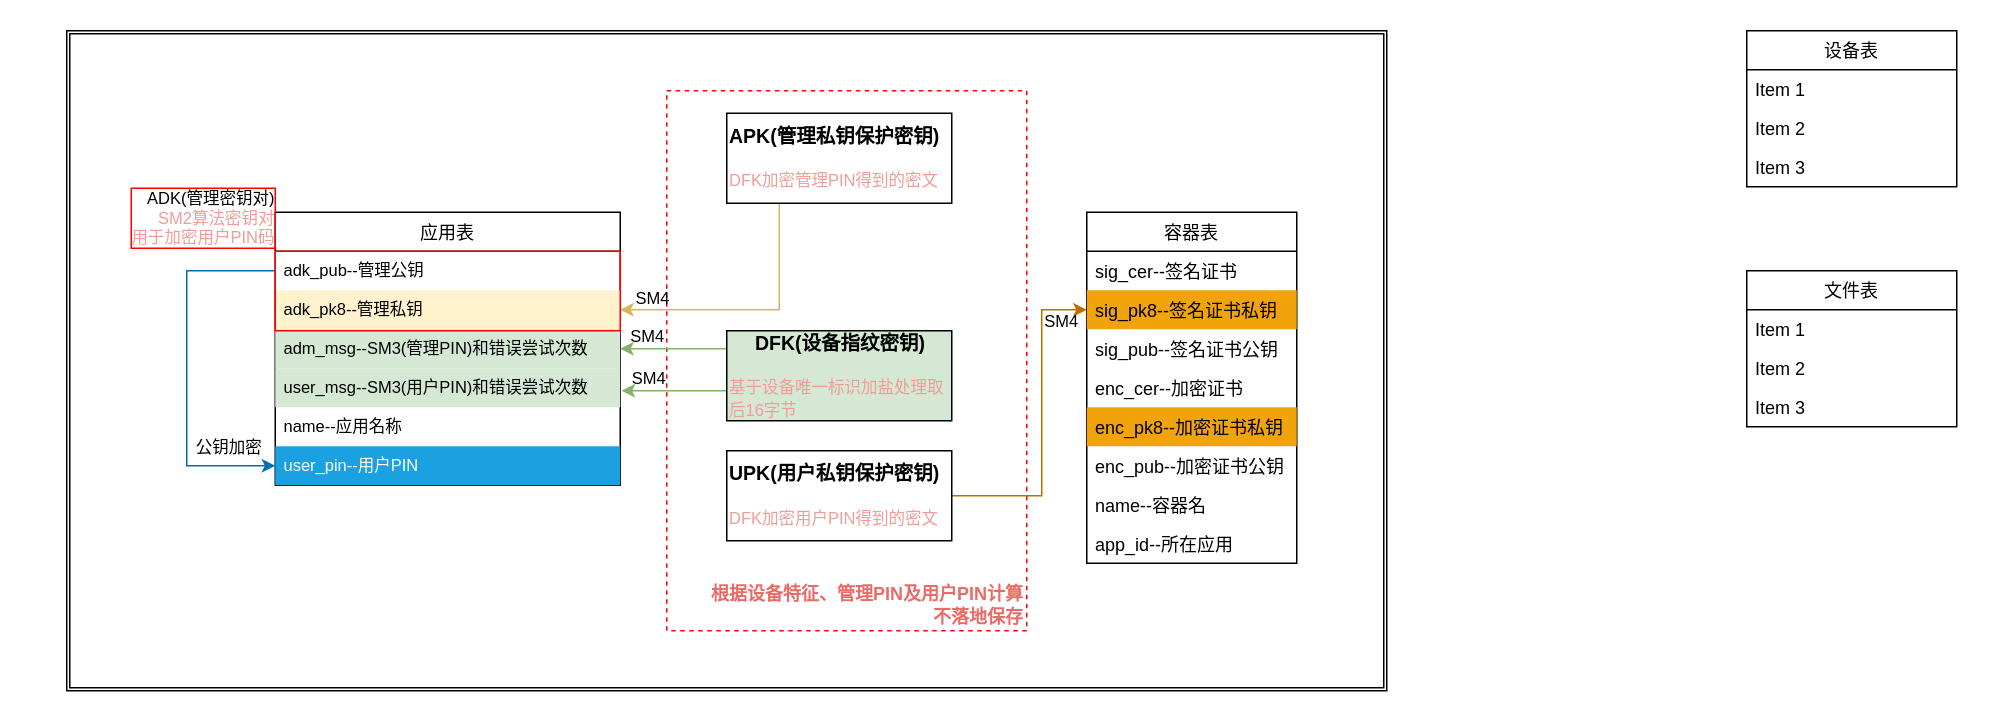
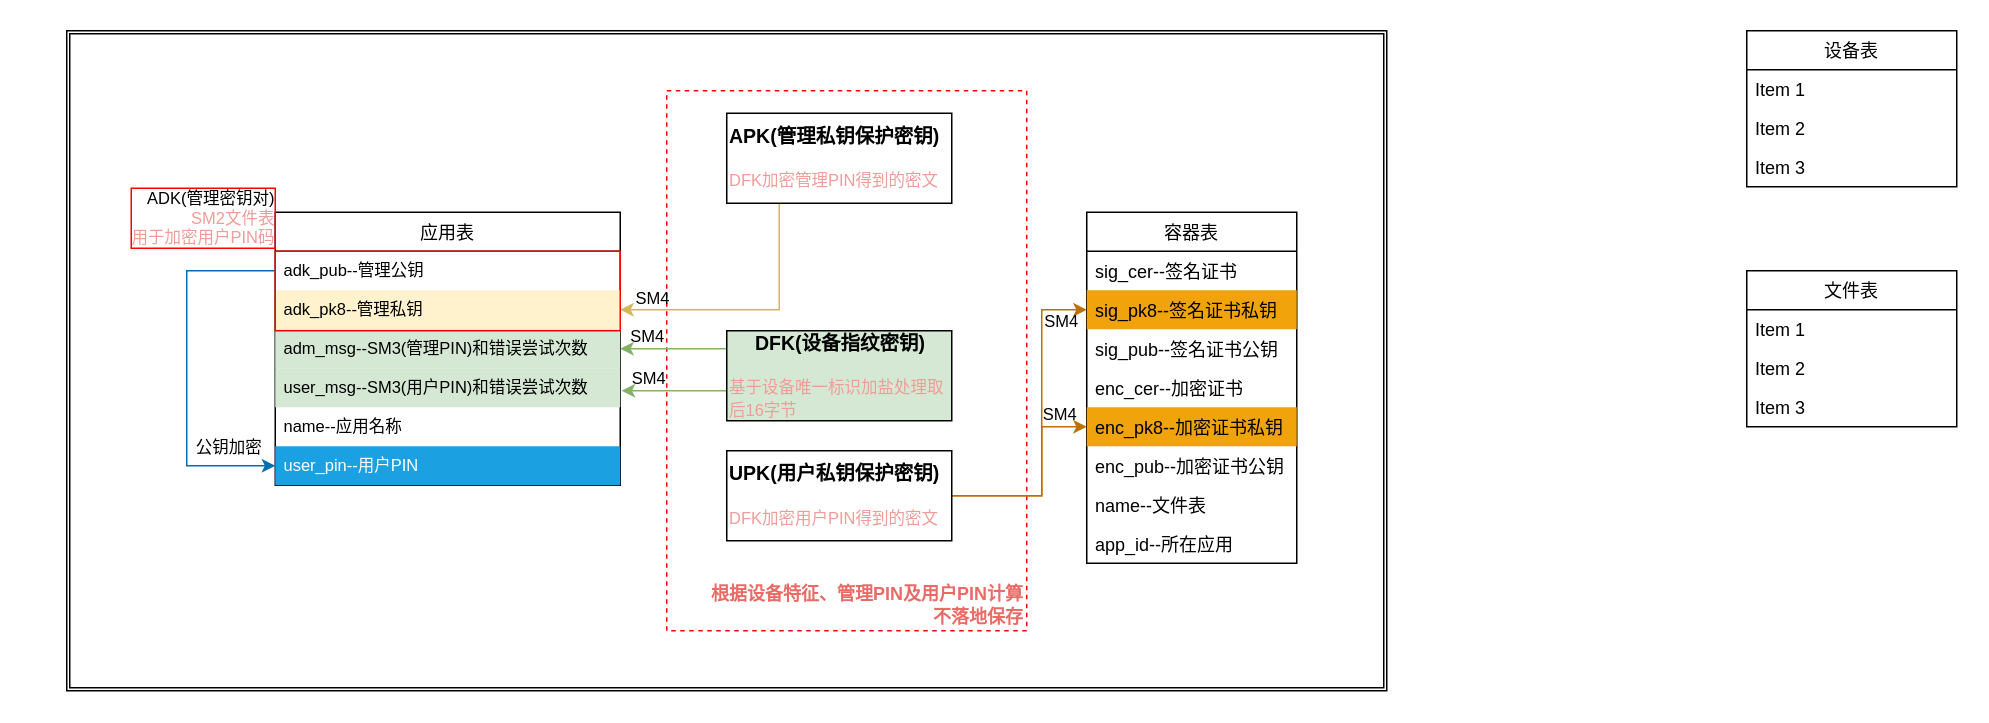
  <mxCell id="0" />
  <mxCell id="1" parent="0" />
  <mxCell id="2" value="" style="shape=ext;double=1;rounded=0;whiteSpace=wrap;html=1;shadow=0;glass=0;labelBackgroundColor=none;sketch=0;fontSize=11;fontColor=#000000;strokeWidth=1;fillColor=none;align=right;verticalAlign=bottom;" vertex="1" parent="1"><mxGeometry x="44" y="20" width="880" height="440" as="geometry" /></mxCell>
  <mxCell id="3" value="&lt;b&gt;&lt;font color=&quot;#ea6b66&quot;&gt;根据设备特征、管理PIN及用户PIN计算&lt;br&gt;不落地保存&lt;/font&gt;&lt;/b&gt;" style="rounded=0;whiteSpace=wrap;html=1;shadow=0;glass=0;labelBackgroundColor=none;sketch=0;fontColor=#000000;strokeWidth=1;align=right;verticalAlign=bottom;dashed=1;fillColor=none;strokeColor=#FF0000;" vertex="1" parent="1"><mxGeometry x="444" y="60" width="240" height="360" as="geometry" /></mxCell>
  <mxCell id="4" style="edgeStyle=orthogonalEdgeStyle;rounded=0;orthogonalLoop=1;jettySize=auto;html=1;entryX=1;entryY=0.5;entryDx=0;entryDy=0;fillColor=#d5e8d4;strokeColor=#82b366;" edge="1" parent="1" source="8" target="15"><mxGeometry relative="1" as="geometry"><Array as="points"><mxPoint x="454" y="232" /><mxPoint x="454" y="232" /></Array></mxGeometry></mxCell>
  <mxCell id="5" value="SM4" style="edgeLabel;align=center;verticalAlign=middle;resizable=0;points=[];labelBackgroundColor=none;" vertex="1" connectable="0" parent="4"><mxGeometry x="-0.183" y="-1" relative="1" as="geometry"><mxPoint x="-24" y="-8" as="offset" /></mxGeometry></mxCell>
  <mxCell id="6" style="edgeStyle=orthogonalEdgeStyle;rounded=0;orthogonalLoop=1;jettySize=auto;html=1;fillColor=#d5e8d4;strokeColor=#82b366;entryX=1.004;entryY=0.5;entryDx=0;entryDy=0;entryPerimeter=0;" edge="1" parent="1"><mxGeometry relative="1" as="geometry"><mxPoint x="484" y="260" as="sourcePoint" /><mxPoint x="413.92" y="260" as="targetPoint" /><Array as="points"><mxPoint x="464" y="260" /><mxPoint x="464" y="260" /></Array></mxGeometry></mxCell>
  <mxCell id="7" value="SM4" style="edgeLabel;align=center;verticalAlign=middle;resizable=0;points=[];labelBackgroundColor=none;labelBorderColor=none;" vertex="1" connectable="0" parent="6"><mxGeometry x="-0.194" y="4" relative="1" as="geometry"><mxPoint x="-24" y="-13" as="offset" /></mxGeometry></mxCell>
  <mxCell id="8" value="&lt;div style=&quot;text-align: center&quot;&gt;&lt;b&gt;&lt;font style=&quot;font-size: 13px&quot;&gt;DFK(设备指纹密钥)&lt;/font&gt;&lt;/b&gt;&lt;/div&gt;&lt;br&gt;&lt;font color=&quot;#f19c99&quot; style=&quot;font-size: 11px&quot;&gt;基于设备唯一标识加盐处理取后16字节&lt;/font&gt;" style="rounded=0;whiteSpace=wrap;html=1;align=left;fillColor=#d5e8d4;" vertex="1" parent="1"><mxGeometry x="484" y="220" width="150" height="60" as="geometry" /></mxCell>
  <mxCell id="9" value="SM4" style="edgeStyle=orthogonalEdgeStyle;rounded=0;orthogonalLoop=1;jettySize=auto;fillColor=#fff2cc;strokeColor=#d6b656;entryX=1;entryY=0.736;entryDx=0;entryDy=0;entryPerimeter=0;labelBackgroundColor=none;" edge="1" parent="1" source="10" target="41"><mxGeometry x="0.747" y="-8" relative="1" as="geometry"><mxPoint x="374" y="206" as="targetPoint" /><Array as="points"><mxPoint x="519" y="206" /></Array><mxPoint as="offset" /></mxGeometry></mxCell>
  <mxCell id="10" value="&lt;b&gt;&lt;font style=&quot;font-size: 13px&quot;&gt;APK(管理私钥保护密钥)&lt;br&gt;&lt;/font&gt;&lt;/b&gt;&lt;br&gt;&lt;span&gt;&lt;font style=&quot;font-size: 11px&quot; color=&quot;#f19c99&quot;&gt;DFK加密管理PIN得到的密文&lt;/font&gt;&lt;/span&gt;" style="rounded=0;whiteSpace=wrap;html=1;align=left;" vertex="1" parent="1"><mxGeometry x="484" y="75" width="150" height="60" as="geometry" /></mxCell>
  <mxCell id="11" style="edgeStyle=orthogonalEdgeStyle;rounded=0;orthogonalLoop=1;jettySize=auto;html=1;entryX=0;entryY=0.5;entryDx=0;entryDy=0;fontSize=11;fontColor=#FF0000;exitX=1;exitY=0.5;exitDx=0;exitDy=0;fillColor=#f0a30a;strokeColor=#BD7000;" edge="1" parent="1" source="14" target="26"><mxGeometry relative="1" as="geometry"><Array as="points"><mxPoint x="694" y="330" /><mxPoint x="694" y="206" /></Array></mxGeometry></mxCell>
+ <mxCell id="12" style="edgeStyle=orthogonalEdgeStyle;rounded=0;orthogonalLoop=1;jettySize=auto;html=1;entryX=0;entryY=0.5;entryDx=0;entryDy=0;fontSize=11;fontColor=#FF0000;exitX=1;exitY=0.5;exitDx=0;exitDy=0;fillColor=#f0a30a;strokeColor=#BD7000;" edge="1" parent="1" source="14" target="29"><mxGeometry relative="1" as="geometry"><Array as="points"><mxPoint x="694" y="330" /><mxPoint x="694" y="284" /></Array></mxGeometry></mxCell>
+ <mxCell id="13" value="SM4" style="edgeLabel;align=center;verticalAlign=middle;resizable=0;points=[];fontSize=11;labelBackgroundColor=none;" vertex="1" connectable="0" parent="12"><mxGeometry x="0.721" y="2" relative="1" as="geometry"><mxPoint x="1" y="-7" as="offset" /></mxGeometry></mxCell>
  <mxCell id="14" value="&lt;b&gt;&lt;font style=&quot;font-size: 13px&quot;&gt;UPK(用户私钥保护密钥)&lt;br&gt;&lt;/font&gt;&lt;/b&gt;&lt;br&gt;&lt;span&gt;&lt;font style=&quot;font-size: 11px&quot; color=&quot;#f19c99&quot;&gt;DFK加密用户PIN得到的密文&lt;/font&gt;&lt;/span&gt;" style="rounded=0;whiteSpace=wrap;html=1;align=left;" vertex="1" parent="1"><mxGeometry x="484" y="300" width="150" height="60" as="geometry" /></mxCell>
  <mxCell id="15" value="应用表" style="swimlane;fontStyle=0;childLayout=stackLayout;horizontal=1;startSize=26;horizontalStack=0;resizeParent=1;resizeParentMax=0;resizeLast=0;collapsible=1;marginBottom=0;" vertex="1" parent="1"><mxGeometry x="183" y="141" width="230" height="182" as="geometry" /></mxCell>
  <mxCell id="16" value="adk_pub--管理公钥" style="text;fillColor=none;align=left;verticalAlign=top;spacingLeft=4;spacingRight=4;overflow=hidden;rotatable=0;points=[[0,0.5],[1,0.5]];portConstraint=eastwest;fontSize=11;" vertex="1" parent="15"><mxGeometry y="26" width="230" height="26" as="geometry" /></mxCell>
  <mxCell id="17" style="edgeStyle=orthogonalEdgeStyle;rounded=0;orthogonalLoop=1;jettySize=auto;html=1;entryX=0;entryY=0.5;entryDx=0;entryDy=0;fillColor=#1ba1e2;strokeColor=#006EAF;exitX=0;exitY=0.5;exitDx=0;exitDy=0;" edge="1" parent="15" source="16" target="23"><mxGeometry relative="1" as="geometry"><mxPoint x="280" y="26" as="sourcePoint" /><Array as="points"><mxPoint x="-59" y="39" /><mxPoint x="-59" y="169" /></Array></mxGeometry></mxCell>
  <mxCell id="18" value="公钥加密" style="edgeLabel;html=1;align=center;verticalAlign=middle;resizable=0;points=[];fontColor=#000000;" vertex="1" connectable="0" parent="17"><mxGeometry x="0.765" relative="1" as="geometry"><mxPoint x="-3" y="-13" as="offset" /></mxGeometry></mxCell>
  <mxCell id="19" value="adk_pk8--管理私钥" style="text;fillColor=#fff2cc;align=left;verticalAlign=top;spacingLeft=4;spacingRight=4;overflow=hidden;rotatable=0;points=[[0,0.5],[1,0.5]];portConstraint=eastwest;fontSize=11;" vertex="1" parent="15"><mxGeometry y="52" width="230" height="26" as="geometry" /></mxCell>
  <mxCell id="20" value="adm_msg--SM3(管理PIN)和错误尝试次数" style="text;fillColor=#d5e8d4;align=left;verticalAlign=top;spacingLeft=4;spacingRight=4;overflow=hidden;rotatable=0;points=[[0,0.5],[1,0.5]];portConstraint=eastwest;fontSize=11;" vertex="1" parent="15"><mxGeometry y="78" width="230" height="26" as="geometry" /></mxCell>
  <mxCell id="21" value="user_msg--SM3(用户PIN)和错误尝试次数" style="text;fillColor=#d5e8d4;align=left;verticalAlign=top;spacingLeft=4;spacingRight=4;overflow=hidden;rotatable=0;points=[[0,0.5],[1,0.5]];portConstraint=eastwest;fontSize=11;" vertex="1" parent="15"><mxGeometry y="104" width="230" height="26" as="geometry" /></mxCell>
  <mxCell id="22" value="name--应用名称" style="text;strokeColor=none;fillColor=none;align=left;verticalAlign=top;spacingLeft=4;spacingRight=4;overflow=hidden;rotatable=0;points=[[0,0.5],[1,0.5]];portConstraint=eastwest;fontSize=11;" vertex="1" parent="15"><mxGeometry y="130" width="230" height="26" as="geometry" /></mxCell>
  <mxCell id="23" value="user_pin--用户PIN" style="text;fillColor=#1ba1e2;align=left;verticalAlign=top;spacingLeft=4;spacingRight=4;overflow=hidden;rotatable=0;points=[[0,0.5],[1,0.5]];portConstraint=eastwest;fontColor=#ffffff;fontSize=11;" vertex="1" parent="15"><mxGeometry y="156" width="230" height="26" as="geometry" /></mxCell>
  <mxCell id="24" value="容器表" style="swimlane;fontStyle=0;childLayout=stackLayout;horizontal=1;startSize=26;horizontalStack=0;resizeParent=1;resizeParentMax=0;resizeLast=0;collapsible=1;marginBottom=0;" vertex="1" parent="1"><mxGeometry x="724" y="141" width="140" height="234" as="geometry" /></mxCell>
  <mxCell id="25" value="sig_cer--签名证书" style="text;strokeColor=none;fillColor=none;align=left;verticalAlign=top;spacingLeft=4;spacingRight=4;overflow=hidden;rotatable=0;points=[[0,0.5],[1,0.5]];portConstraint=eastwest;" vertex="1" parent="24"><mxGeometry y="26" width="140" height="26" as="geometry" /></mxCell>
  <mxCell id="26" value="sig_pk8--签名证书私钥" style="text;fillColor=#f0a30a;align=left;verticalAlign=top;spacingLeft=4;spacingRight=4;overflow=hidden;rotatable=0;points=[[0,0.5],[1,0.5]];portConstraint=eastwest;fontColor=#000000;" vertex="1" parent="24"><mxGeometry y="52" width="140" height="26" as="geometry" /></mxCell>
  <mxCell id="27" value="sig_pub--签名证书公钥" style="text;strokeColor=none;fillColor=none;align=left;verticalAlign=top;spacingLeft=4;spacingRight=4;overflow=hidden;rotatable=0;points=[[0,0.5],[1,0.5]];portConstraint=eastwest;" vertex="1" parent="24"><mxGeometry y="78" width="140" height="26" as="geometry" /></mxCell>
  <mxCell id="28" value="enc_cer--加密证书" style="text;strokeColor=none;fillColor=none;align=left;verticalAlign=top;spacingLeft=4;spacingRight=4;overflow=hidden;rotatable=0;points=[[0,0.5],[1,0.5]];portConstraint=eastwest;" vertex="1" parent="24"><mxGeometry y="104" width="140" height="26" as="geometry" /></mxCell>
  <mxCell id="29" value="enc_pk8--加密证书私钥" style="text;fillColor=#f0a30a;align=left;verticalAlign=top;spacingLeft=4;spacingRight=4;overflow=hidden;rotatable=0;points=[[0,0.5],[1,0.5]];portConstraint=eastwest;fontColor=#000000;" vertex="1" parent="24"><mxGeometry y="130" width="140" height="26" as="geometry" /></mxCell>
  <mxCell id="30" value="enc_pub--加密证书公钥" style="text;strokeColor=none;fillColor=none;align=left;verticalAlign=top;spacingLeft=4;spacingRight=4;overflow=hidden;rotatable=0;points=[[0,0.5],[1,0.5]];portConstraint=eastwest;" vertex="1" parent="24"><mxGeometry y="156" width="140" height="26" as="geometry" /></mxCell>
- <mxCell id="31" value="name--容器名" style="text;strokeColor=none;fillColor=none;align=left;verticalAlign=top;spacingLeft=4;spacingRight=4;overflow=hidden;rotatable=0;points=[[0,0.5],[1,0.5]];portConstraint=eastwest;" vertex="1" parent="24"><mxGeometry y="182" width="140" height="26" as="geometry" /></mxCell>
+ <mxCell id="31" value="name--文件表" style="text;strokeColor=none;fillColor=none;align=left;verticalAlign=top;spacingLeft=4;spacingRight=4;overflow=hidden;rotatable=0;points=[[0,0.5],[1,0.5]];portConstraint=eastwest;" vertex="1" parent="24"><mxGeometry y="182" width="140" height="26" as="geometry" /></mxCell>
  <mxCell id="32" value="app_id--所在应用" style="text;strokeColor=none;fillColor=none;align=left;verticalAlign=top;spacingLeft=4;spacingRight=4;overflow=hidden;rotatable=0;points=[[0,0.5],[1,0.5]];portConstraint=eastwest;" vertex="1" parent="24"><mxGeometry y="208" width="140" height="26" as="geometry" /></mxCell>
  <mxCell id="33" value="设备表" style="swimlane;fontStyle=0;childLayout=stackLayout;horizontal=1;startSize=26;horizontalStack=0;resizeParent=1;resizeParentMax=0;resizeLast=0;collapsible=1;marginBottom=0;" vertex="1" parent="1"><mxGeometry x="1164" y="20" width="140" height="104" as="geometry" /></mxCell>
  <mxCell id="34" value="Item 1" style="text;strokeColor=none;fillColor=none;align=left;verticalAlign=top;spacingLeft=4;spacingRight=4;overflow=hidden;rotatable=0;points=[[0,0.5],[1,0.5]];portConstraint=eastwest;" vertex="1" parent="33"><mxGeometry y="26" width="140" height="26" as="geometry" /></mxCell>
  <mxCell id="35" value="Item 2" style="text;strokeColor=none;fillColor=none;align=left;verticalAlign=top;spacingLeft=4;spacingRight=4;overflow=hidden;rotatable=0;points=[[0,0.5],[1,0.5]];portConstraint=eastwest;" vertex="1" parent="33"><mxGeometry y="52" width="140" height="26" as="geometry" /></mxCell>
  <mxCell id="36" value="Item 3" style="text;strokeColor=none;fillColor=none;align=left;verticalAlign=top;spacingLeft=4;spacingRight=4;overflow=hidden;rotatable=0;points=[[0,0.5],[1,0.5]];portConstraint=eastwest;" vertex="1" parent="33"><mxGeometry y="78" width="140" height="26" as="geometry" /></mxCell>
  <mxCell id="37" value="文件表" style="swimlane;fontStyle=0;childLayout=stackLayout;horizontal=1;startSize=26;horizontalStack=0;resizeParent=1;resizeParentMax=0;resizeLast=0;collapsible=1;marginBottom=0;" vertex="1" parent="1"><mxGeometry x="1164" y="180" width="140" height="104" as="geometry" /></mxCell>
  <mxCell id="38" value="Item 1" style="text;strokeColor=none;fillColor=none;align=left;verticalAlign=top;spacingLeft=4;spacingRight=4;overflow=hidden;rotatable=0;points=[[0,0.5],[1,0.5]];portConstraint=eastwest;" vertex="1" parent="37"><mxGeometry y="26" width="140" height="26" as="geometry" /></mxCell>
  <mxCell id="39" value="Item 2" style="text;strokeColor=none;fillColor=none;align=left;verticalAlign=top;spacingLeft=4;spacingRight=4;overflow=hidden;rotatable=0;points=[[0,0.5],[1,0.5]];portConstraint=eastwest;" vertex="1" parent="37"><mxGeometry y="52" width="140" height="26" as="geometry" /></mxCell>
  <mxCell id="40" value="Item 3" style="text;strokeColor=none;fillColor=none;align=left;verticalAlign=top;spacingLeft=4;spacingRight=4;overflow=hidden;rotatable=0;points=[[0,0.5],[1,0.5]];portConstraint=eastwest;" vertex="1" parent="37"><mxGeometry y="78" width="140" height="26" as="geometry" /></mxCell>
  <mxCell id="41" value="&lt;div style=&quot;color: rgb(0 , 0 , 0) ; font-size: 12px&quot;&gt;&lt;br&gt;&lt;/div&gt;" style="text;html=1;fillColor=none;align=right;verticalAlign=bottom;whiteSpace=wrap;rounded=0;shadow=0;glass=0;labelBackgroundColor=none;sketch=0;fontSize=11;labelPosition=left;verticalLabelPosition=top;fontColor=#FF0000;strokeColor=#FF0000;" vertex="1" parent="1"><mxGeometry x="183" y="167" width="230" height="53" as="geometry" /></mxCell>
  <mxCell id="42" value="SM4" style="edgeLabel;align=center;verticalAlign=middle;resizable=0;points=[];fontSize=11;labelBackgroundColor=none;" vertex="1" connectable="0" parent="1"><mxGeometry x="715" y="283" as="geometry"><mxPoint x="-8" y="-70" as="offset" /></mxGeometry></mxCell>
- <mxCell id="43" value="ADK(管理密钥对)&lt;br&gt;&lt;span style=&quot;color: rgb(241 , 156 , 153)&quot;&gt;SM2算法密钥对&lt;br&gt;用于加密用户PIN码&lt;/span&gt;" style="text;html=1;strokeColor=none;fillColor=none;align=right;verticalAlign=middle;whiteSpace=wrap;rounded=0;shadow=0;glass=0;labelBackgroundColor=none;sketch=0;fontSize=11;fontColor=#000000;labelBorderColor=#FF0000;" vertex="1" parent="1"><mxGeometry x="20" y="120" width="166" height="50" as="geometry" /></mxCell>
+ <mxCell id="43" value="ADK(管理密钥对)&lt;br&gt;&lt;span style=&quot;color: rgb(241 , 156 , 153)&quot;&gt;SM2文件表&lt;br&gt;用于加密用户PIN码&lt;/span&gt;" style="text;html=1;strokeColor=none;fillColor=none;align=right;verticalAlign=middle;whiteSpace=wrap;rounded=0;shadow=0;glass=0;labelBackgroundColor=none;sketch=0;fontSize=11;fontColor=#000000;labelBorderColor=#FF0000;" vertex="1" parent="1"><mxGeometry x="20" y="120" width="166" height="50" as="geometry" /></mxCell>
